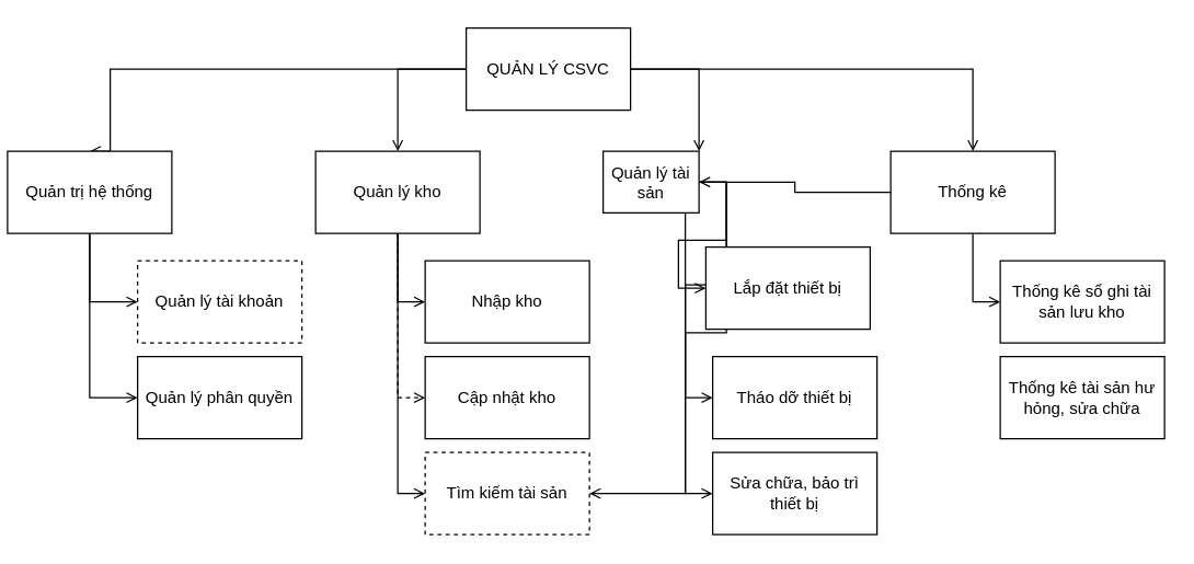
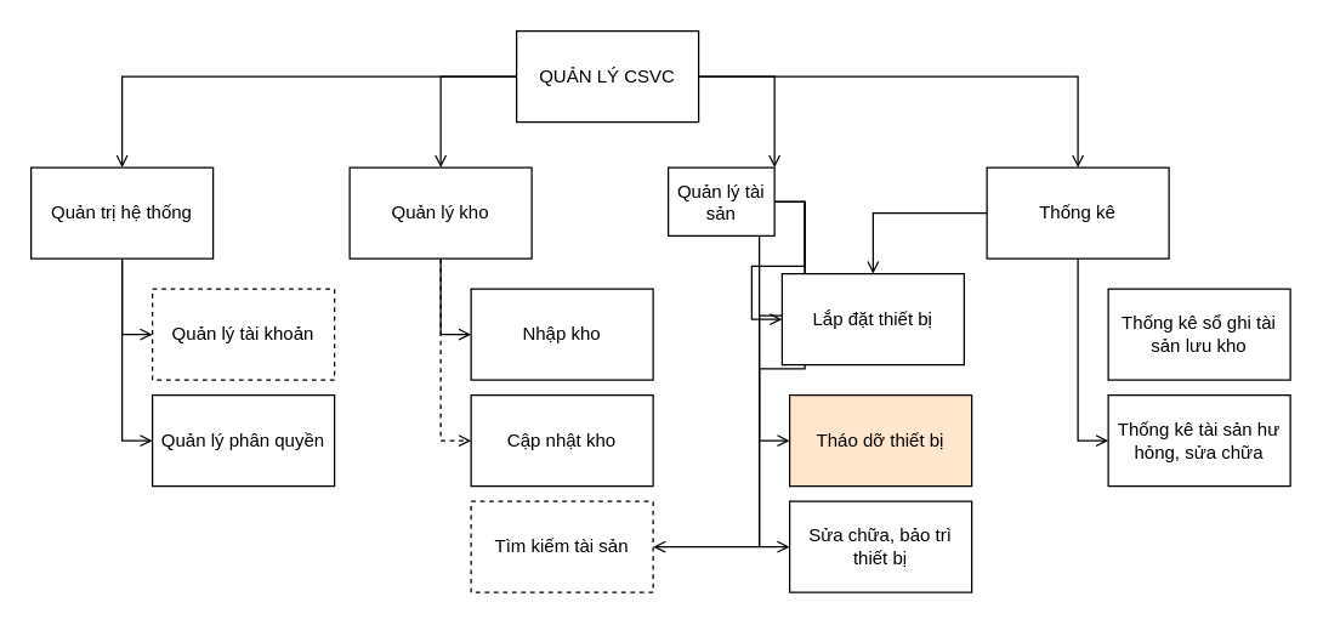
  <mxCell id="0" />
  <mxCell id="1" parent="0" />
  <mxCell id="2" style="edgeStyle=orthogonalEdgeStyle;rounded=0;orthogonalLoop=1;jettySize=auto;html=1;entryX=0.5;entryY=0;entryDx=0;entryDy=0;endArrow=open;endFill=0;" parent="1" source="6" target="17" edge="1"><mxGeometry relative="1" as="geometry"><Array as="points"><mxPoint x="80" y="50" /></Array></mxGeometry></mxCell>
  <mxCell id="3" style="edgeStyle=orthogonalEdgeStyle;rounded=0;orthogonalLoop=1;jettySize=auto;html=1;endArrow=open;endFill=0;" parent="1" source="6" target="21" edge="1"><mxGeometry relative="1" as="geometry"><Array as="points"><mxPoint x="290" y="50" /></Array></mxGeometry></mxCell>
  <mxCell id="4" style="edgeStyle=orthogonalEdgeStyle;rounded=0;orthogonalLoop=1;jettySize=auto;html=1;endArrow=open;endFill=0;" parent="1" source="6" target="11" edge="1"><mxGeometry relative="1" as="geometry"><Array as="points"><mxPoint x="510" y="50" /></Array></mxGeometry></mxCell>
  <mxCell id="5" style="edgeStyle=orthogonalEdgeStyle;rounded=0;orthogonalLoop=1;jettySize=auto;html=1;endArrow=open;endFill=0;" parent="1" source="6" target="14" edge="1"><mxGeometry relative="1" as="geometry" /></mxCell>
  <mxCell id="6" value="QUẢN LÝ CSVC" style="rounded=0;whiteSpace=wrap;html=1;" parent="1" vertex="1"><mxGeometry x="340" y="20" width="120" height="60" as="geometry" /></mxCell>
  <mxCell id="7" style="edgeStyle=orthogonalEdgeStyle;rounded=0;orthogonalLoop=1;jettySize=auto;html=1;entryX=0;entryY=0.5;entryDx=0;entryDy=0;endArrow=open;endFill=0;" parent="1" source="11" target="26" edge="1"><mxGeometry relative="1" as="geometry" /></mxCell>
  <mxCell id="8" style="edgeStyle=orthogonalEdgeStyle;rounded=0;orthogonalLoop=1;jettySize=auto;html=1;entryX=0;entryY=0.5;entryDx=0;entryDy=0;endArrow=open;endFill=0;" parent="1" source="11" target="27" edge="1"><mxGeometry relative="1" as="geometry" /></mxCell>
  <mxCell id="9" style="edgeStyle=orthogonalEdgeStyle;rounded=0;orthogonalLoop=1;jettySize=auto;html=1;entryX=0;entryY=0.5;entryDx=0;entryDy=0;endArrow=open;endFill=0;" parent="1" source="11" target="30" edge="1"><mxGeometry relative="1" as="geometry" /></mxCell>
  <mxCell id="10" style="edgeStyle=orthogonalEdgeStyle;rounded=0;orthogonalLoop=1;jettySize=auto;html=1;entryX=1;entryY=0.5;entryDx=0;entryDy=0;endArrow=open;endFill=0;" edge="1" parent="1" source="11" target="25"><mxGeometry relative="1" as="geometry"><Array as="points"><mxPoint x="500" y="360" /></Array></mxGeometry></mxCell>
  <mxCell id="11" value="Quản lý tài sản" style="rounded=0;whiteSpace=wrap;html=1;" parent="1" vertex="1"><mxGeometry x="440" y="110" width="70" height="45" as="geometry" /></mxCell>
- <mxCell id="12" style="edgeStyle=orthogonalEdgeStyle;rounded=0;orthogonalLoop=1;jettySize=auto;html=1;entryX=0;entryY=0.5;entryDx=0;entryDy=0;endArrow=open;endFill=0;" parent="1" source="14" target="28" edge="1"><mxGeometry relative="1" as="geometry" /></mxCell>
- <mxCell id="13" style="edgeStyle=orthogonalEdgeStyle;rounded=0;orthogonalLoop=1;jettySize=auto;html=1;endArrow=open;endFill=0;" parent="1" source="14" target="11" edge="1"><mxGeometry relative="1" as="geometry" /></mxCell>
+ <mxCell id="12" style="edgeStyle=orthogonalEdgeStyle;rounded=0;orthogonalLoop=1;jettySize=auto;html=1;endArrow=open;endFill=0;" parent="1" source="14" target="26" edge="1"><mxGeometry relative="1" as="geometry" /></mxCell>
+ <mxCell id="13" style="edgeStyle=orthogonalEdgeStyle;rounded=0;orthogonalLoop=1;jettySize=auto;html=1;entryX=0;entryY=0.5;entryDx=0;entryDy=0;endArrow=open;endFill=0;" parent="1" source="14" target="29" edge="1"><mxGeometry relative="1" as="geometry" /></mxCell>
  <mxCell id="14" value="Thống kê" style="rounded=0;whiteSpace=wrap;html=1;" parent="1" vertex="1"><mxGeometry x="650" y="110" width="120" height="60" as="geometry" /></mxCell>
  <mxCell id="15" style="edgeStyle=orthogonalEdgeStyle;rounded=0;orthogonalLoop=1;jettySize=auto;html=1;endArrow=open;endFill=0;entryX=0;entryY=0.5;entryDx=0;entryDy=0;" parent="1" source="17" target="22" edge="1"><mxGeometry relative="1" as="geometry" /></mxCell>
  <mxCell id="16" style="edgeStyle=orthogonalEdgeStyle;rounded=0;orthogonalLoop=1;jettySize=auto;html=1;entryX=0;entryY=0.5;entryDx=0;entryDy=0;endArrow=open;endFill=0;" parent="1" source="17" target="31" edge="1"><mxGeometry relative="1" as="geometry" /></mxCell>
- <mxCell id="17" value="Quản trị hệ thống" style="rounded=0;whiteSpace=wrap;html=1;" parent="1" vertex="1"><mxGeometry x="5" y="110" width="120" height="60" as="geometry" /></mxCell>
+ <mxCell id="17" value="Quản trị hệ thống" style="rounded=0;whiteSpace=wrap;html=1;" parent="1" vertex="1"><mxGeometry x="20" y="110" width="120" height="60" as="geometry" /></mxCell>
  <mxCell id="18" style="edgeStyle=orthogonalEdgeStyle;rounded=0;orthogonalLoop=1;jettySize=auto;html=1;endArrow=open;endFill=0;entryX=0;entryY=0.5;entryDx=0;entryDy=0;" parent="1" source="21" target="23" edge="1"><mxGeometry relative="1" as="geometry"><Array as="points"><mxPoint x="290" y="220" /></Array></mxGeometry></mxCell>
- <mxCell id="19" style="edgeStyle=orthogonalEdgeStyle;rounded=0;orthogonalLoop=1;jettySize=auto;html=1;endArrow=open;endFill=0;entryX=0;entryY=0.5;entryDx=0;entryDy=0;" parent="1" source="21" target="25" edge="1"><mxGeometry relative="1" as="geometry"><mxPoint x="290" y="380" as="targetPoint" /></mxGeometry></mxCell>
  <mxCell id="20" style="edgeStyle=orthogonalEdgeStyle;rounded=0;orthogonalLoop=1;jettySize=auto;html=1;endArrow=open;endFill=0;dashed=1;" parent="1" source="21" target="24" edge="1"><mxGeometry relative="1" as="geometry"><Array as="points"><mxPoint x="290" y="290" /></Array></mxGeometry></mxCell>
  <mxCell id="21" value="Quản lý kho" style="rounded=0;whiteSpace=wrap;html=1;" parent="1" vertex="1"><mxGeometry x="230" y="110" width="120" height="60" as="geometry" /></mxCell>
  <mxCell id="22" value="Quản lý tài khoản" style="rounded=0;whiteSpace=wrap;html=1;dashed=1;" parent="1" vertex="1"><mxGeometry x="100" y="190" width="120" height="60" as="geometry" /></mxCell>
  <mxCell id="23" value="Nhập kho" style="rounded=0;whiteSpace=wrap;html=1;" parent="1" vertex="1"><mxGeometry x="310" y="190" width="120" height="60" as="geometry" /></mxCell>
  <mxCell id="24" value="Cập nhật kho" style="rounded=0;whiteSpace=wrap;html=1;" parent="1" vertex="1"><mxGeometry x="310" y="260" width="120" height="60" as="geometry" /></mxCell>
  <mxCell id="25" value="Tìm kiếm tài sản" style="rounded=0;whiteSpace=wrap;html=1;dashed=1;" parent="1" vertex="1"><mxGeometry x="310" y="330" width="120" height="60" as="geometry" /></mxCell>
  <mxCell id="26" value="Lắp đặt thiết bị" style="rounded=0;whiteSpace=wrap;html=1;" parent="1" vertex="1"><mxGeometry x="515" y="180" width="120" height="60" as="geometry" /></mxCell>
- <mxCell id="27" value="Tháo dỡ thiết bị" style="rounded=0;whiteSpace=wrap;html=1;" parent="1" vertex="1"><mxGeometry x="520" y="260" width="120" height="60" as="geometry" /></mxCell>
+ <mxCell id="27" value="Tháo dỡ thiết bị" style="rounded=0;whiteSpace=wrap;html=1;fillColor=#ffe6cc;" parent="1" vertex="1"><mxGeometry x="520" y="260" width="120" height="60" as="geometry" /></mxCell>
  <mxCell id="28" value="Thống kê sổ ghi tài sản lưu kho" style="rounded=0;whiteSpace=wrap;html=1;" parent="1" vertex="1"><mxGeometry x="730" y="190" width="120" height="60" as="geometry" /></mxCell>
  <mxCell id="29" value="Thống kê tài sản hư hỏng, sửa chữa" style="rounded=0;whiteSpace=wrap;html=1;" parent="1" vertex="1"><mxGeometry x="730" y="260" width="120" height="60" as="geometry" /></mxCell>
  <mxCell id="30" value="Sửa chữa, bảo trì thiết bị" style="rounded=0;whiteSpace=wrap;html=1;" parent="1" vertex="1"><mxGeometry x="520" y="330" width="120" height="60" as="geometry" /></mxCell>
  <mxCell id="31" value="Quản lý phân quyền" style="rounded=0;whiteSpace=wrap;html=1;" parent="1" vertex="1"><mxGeometry x="100" y="260" width="120" height="60" as="geometry" /></mxCell>
